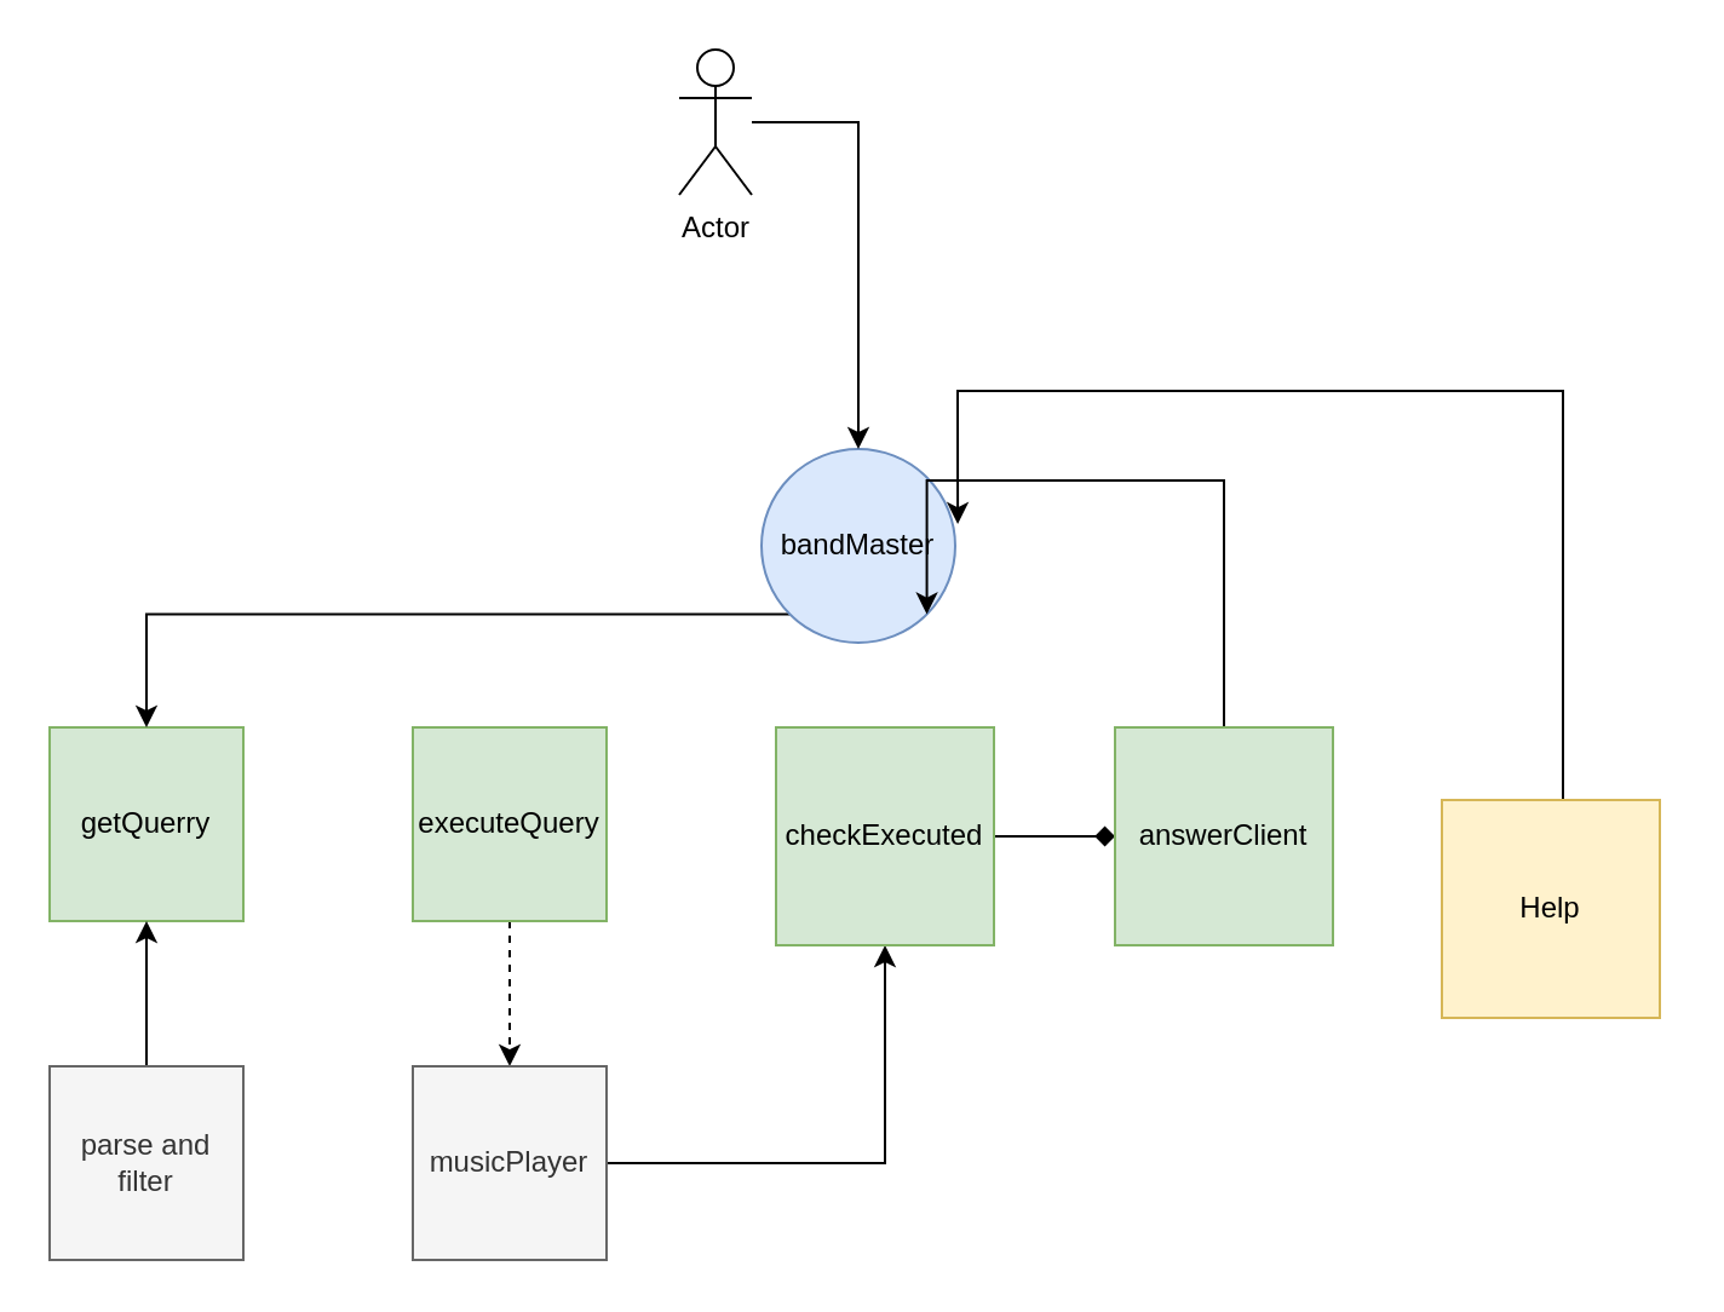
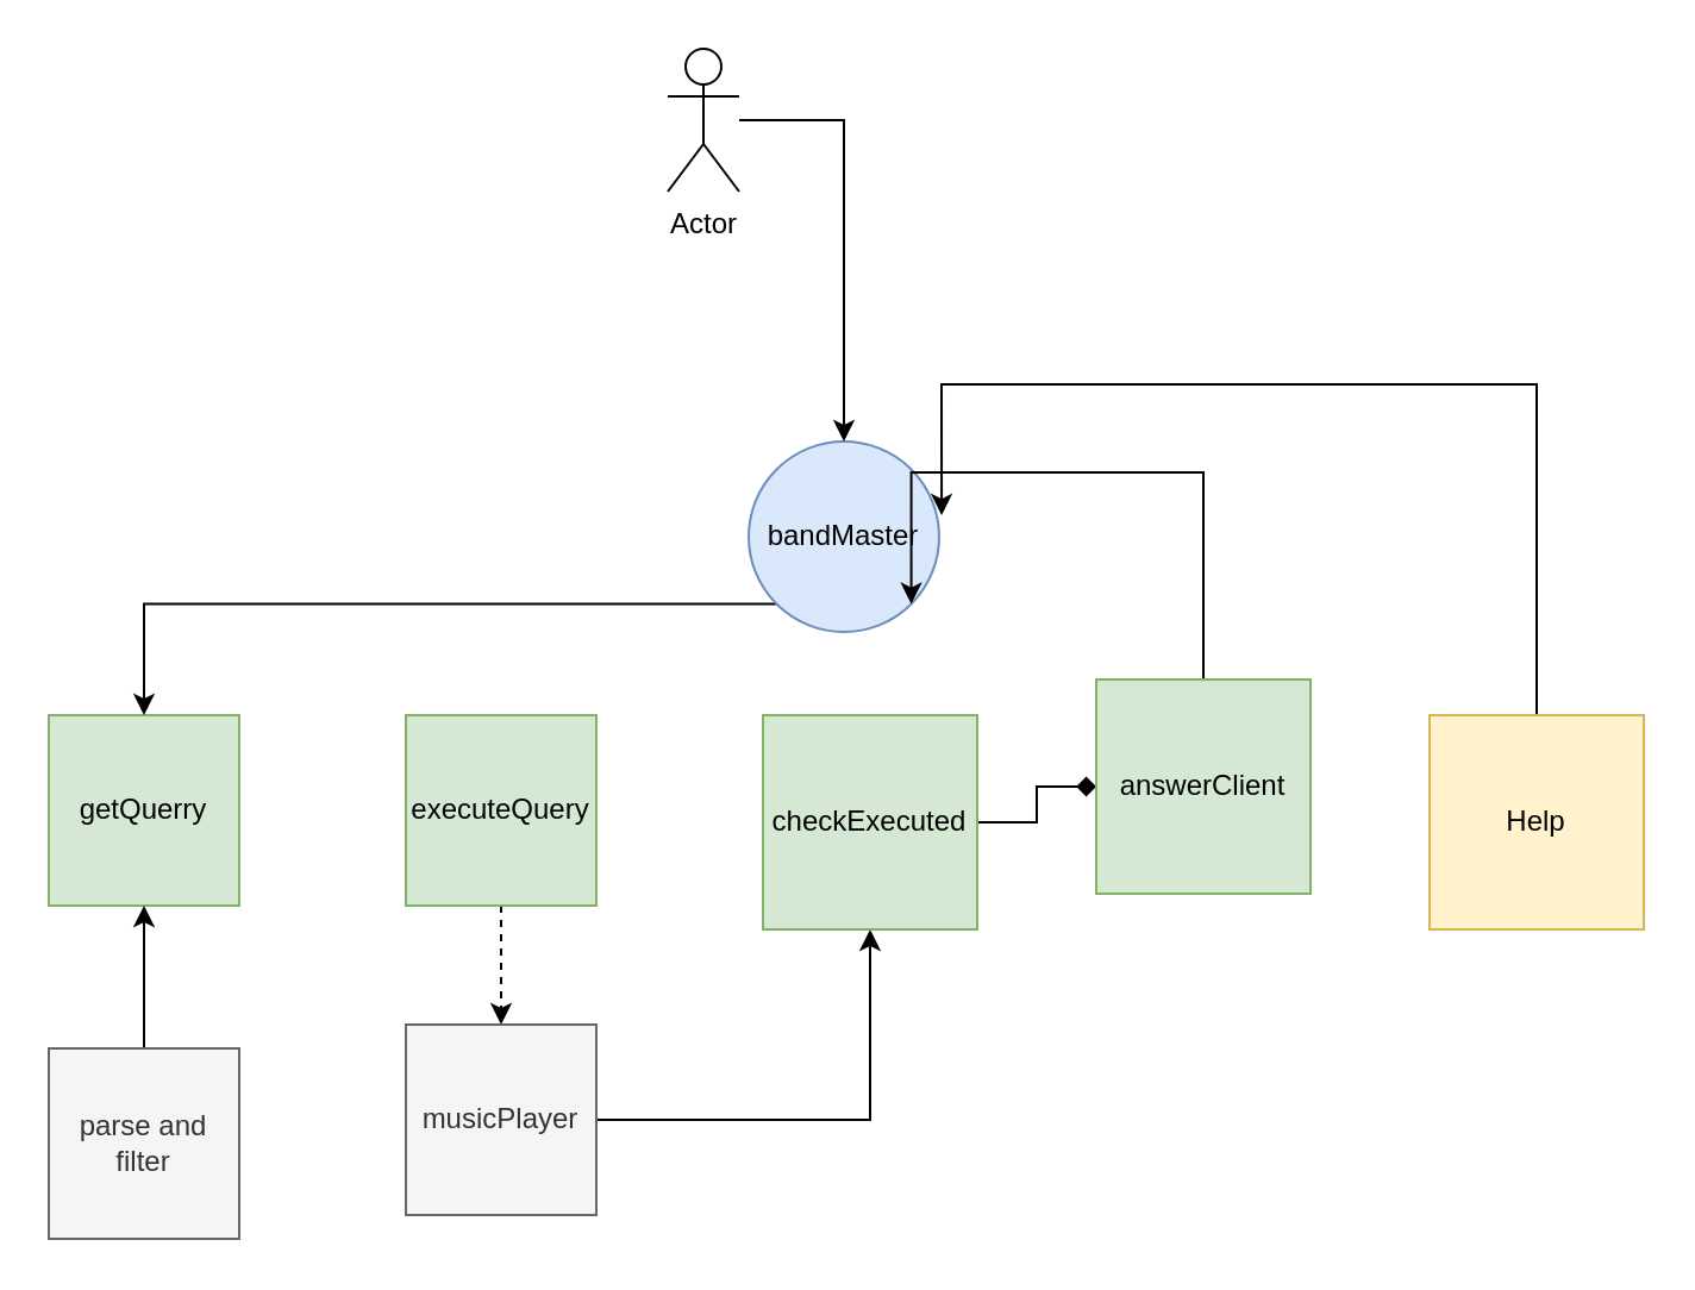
  <mxCell id="0" />
  <mxCell id="1" parent="0" />
  <mxCell id="2" value="getQuerry" style="whiteSpace=wrap;html=1;aspect=fixed;fillColor=#d5e8d4;strokeColor=#82b366;" vertex="1" parent="1"><mxGeometry x="20" y="300" width="80" height="80" as="geometry" /></mxCell>
  <mxCell id="3" style="edgeStyle=orthogonalEdgeStyle;rounded=0;orthogonalLoop=1;jettySize=auto;html=1;exitX=0;exitY=1;exitDx=0;exitDy=0;entryX=0.5;entryY=0;entryDx=0;entryDy=0;" edge="1" parent="1" source="4" target="2"><mxGeometry relative="1" as="geometry" /></mxCell>
  <mxCell id="4" value="bandMaster" style="ellipse;whiteSpace=wrap;html=1;aspect=fixed;fillColor=#dae8fc;strokeColor=#6c8ebf;" vertex="1" parent="1"><mxGeometry x="314" y="185" width="80" height="80" as="geometry" /></mxCell>
  <mxCell id="5" style="edgeStyle=orthogonalEdgeStyle;rounded=0;orthogonalLoop=1;jettySize=auto;html=1;exitX=0.5;exitY=1;exitDx=0;exitDy=0;entryX=0.5;entryY=0;entryDx=0;entryDy=0;dashed=1;" edge="1" parent="1" source="6" target="8"><mxGeometry relative="1" as="geometry" /></mxCell>
  <mxCell id="6" value="executeQuery" style="whiteSpace=wrap;html=1;aspect=fixed;fillColor=#d5e8d4;strokeColor=#82b366;" vertex="1" parent="1"><mxGeometry x="170" y="300" width="80" height="80" as="geometry" /></mxCell>
  <mxCell id="7" style="edgeStyle=orthogonalEdgeStyle;rounded=0;orthogonalLoop=1;jettySize=auto;html=1;exitX=1;exitY=0.5;exitDx=0;exitDy=0;entryX=0.5;entryY=1;entryDx=0;entryDy=0;" edge="1" parent="1" source="8" target="10"><mxGeometry relative="1" as="geometry" /></mxCell>
- <mxCell id="8" value="musicPlayer" style="whiteSpace=wrap;html=1;aspect=fixed;fillColor=#f5f5f5;strokeColor=#666666;fontColor=#333333;" vertex="1" parent="1"><mxGeometry x="170" y="440" width="80" height="80" as="geometry" /></mxCell>
+ <mxCell id="8" value="musicPlayer" style="whiteSpace=wrap;html=1;aspect=fixed;fillColor=#f5f5f5;strokeColor=#666666;fontColor=#333333;" vertex="1" parent="1"><mxGeometry x="170" y="430" width="80" height="80" as="geometry" /></mxCell>
  <mxCell id="9" style="edgeStyle=orthogonalEdgeStyle;rounded=0;orthogonalLoop=1;jettySize=auto;html=1;exitX=1;exitY=0.5;exitDx=0;exitDy=0;entryX=0;entryY=0.5;entryDx=0;entryDy=0;endArrow=diamond;" edge="1" parent="1" source="10" target="12"><mxGeometry relative="1" as="geometry" /></mxCell>
  <mxCell id="10" value="checkExecuted" style="whiteSpace=wrap;html=1;aspect=fixed;fillColor=#d5e8d4;strokeColor=#82b366;" vertex="1" parent="1"><mxGeometry x="320" y="300" width="90" height="90" as="geometry" /></mxCell>
  <mxCell id="11" style="edgeStyle=orthogonalEdgeStyle;rounded=0;orthogonalLoop=1;jettySize=auto;html=1;entryX=1;entryY=1;entryDx=0;entryDy=0;" edge="1" parent="1" source="12" target="4"><mxGeometry relative="1" as="geometry"><Array as="points"><mxPoint x="505" y="198" /></Array></mxGeometry></mxCell>
- <mxCell id="12" value="answerClient" style="whiteSpace=wrap;html=1;aspect=fixed;fillColor=#d5e8d4;strokeColor=#82b366;" vertex="1" parent="1"><mxGeometry x="460" y="300" width="90" height="90" as="geometry" /></mxCell>
+ <mxCell id="12" value="answerClient" style="whiteSpace=wrap;html=1;aspect=fixed;fillColor=#d5e8d4;strokeColor=#82b366;" vertex="1" parent="1"><mxGeometry x="460" y="285" width="90" height="90" as="geometry" /></mxCell>
  <mxCell id="13" style="edgeStyle=orthogonalEdgeStyle;rounded=0;orthogonalLoop=1;jettySize=auto;html=1;entryX=1.013;entryY=0.388;entryDx=0;entryDy=0;entryPerimeter=0;" edge="1" parent="1" source="14" target="4"><mxGeometry relative="1" as="geometry"><Array as="points"><mxPoint x="645" y="161" /></Array></mxGeometry></mxCell>
- <mxCell id="14" value="Help" style="whiteSpace=wrap;html=1;aspect=fixed;fillColor=#fff2cc;strokeColor=#d6b656;" vertex="1" parent="1"><mxGeometry x="595" y="330" width="90" height="90" as="geometry" /></mxCell>
+ <mxCell id="14" value="Help" style="whiteSpace=wrap;html=1;aspect=fixed;fillColor=#fff2cc;strokeColor=#d6b656;" vertex="1" parent="1"><mxGeometry x="600" y="300" width="90" height="90" as="geometry" /></mxCell>
  <mxCell id="15" style="edgeStyle=orthogonalEdgeStyle;rounded=0;orthogonalLoop=1;jettySize=auto;html=1;entryX=0.5;entryY=1;entryDx=0;entryDy=0;" edge="1" parent="1" source="16" target="2"><mxGeometry relative="1" as="geometry" /></mxCell>
  <mxCell id="16" value="parse and filter" style="whiteSpace=wrap;html=1;aspect=fixed;fillColor=#f5f5f5;strokeColor=#666666;fontColor=#333333;" vertex="1" parent="1"><mxGeometry x="20" y="440" width="80" height="80" as="geometry" /></mxCell>
  <mxCell id="17" value="" style="edgeStyle=orthogonalEdgeStyle;rounded=0;orthogonalLoop=1;jettySize=auto;html=1;" edge="1" parent="1" source="18" target="4"><mxGeometry relative="1" as="geometry" /></mxCell>
  <mxCell id="18" value="Actor" style="shape=umlActor;verticalLabelPosition=bottom;labelBackgroundColor=#ffffff;verticalAlign=top;html=1;outlineConnect=0;" vertex="1" parent="1"><mxGeometry x="280" y="20" width="30" height="60" as="geometry" /></mxCell>
